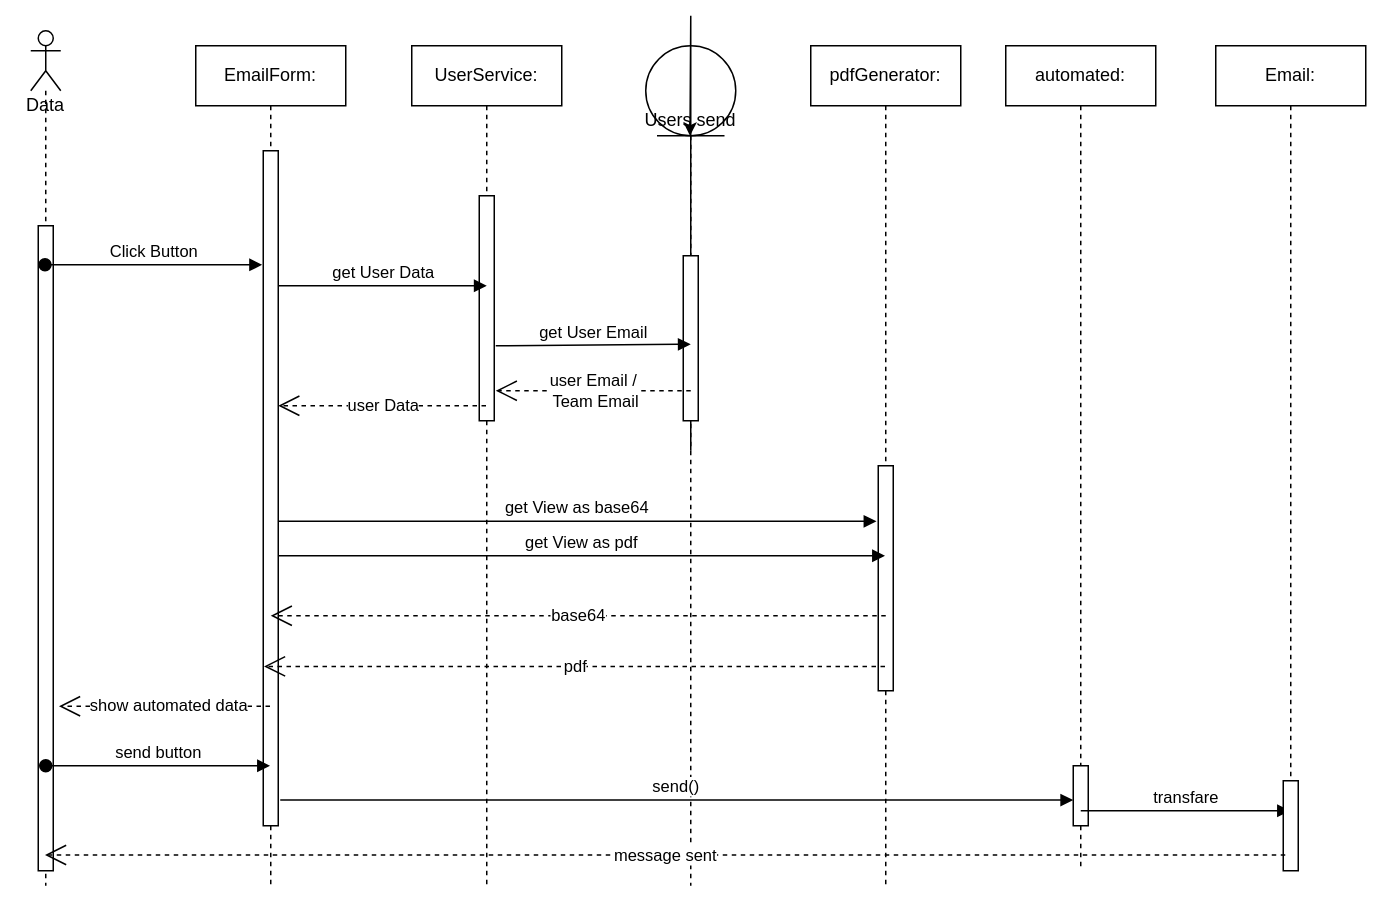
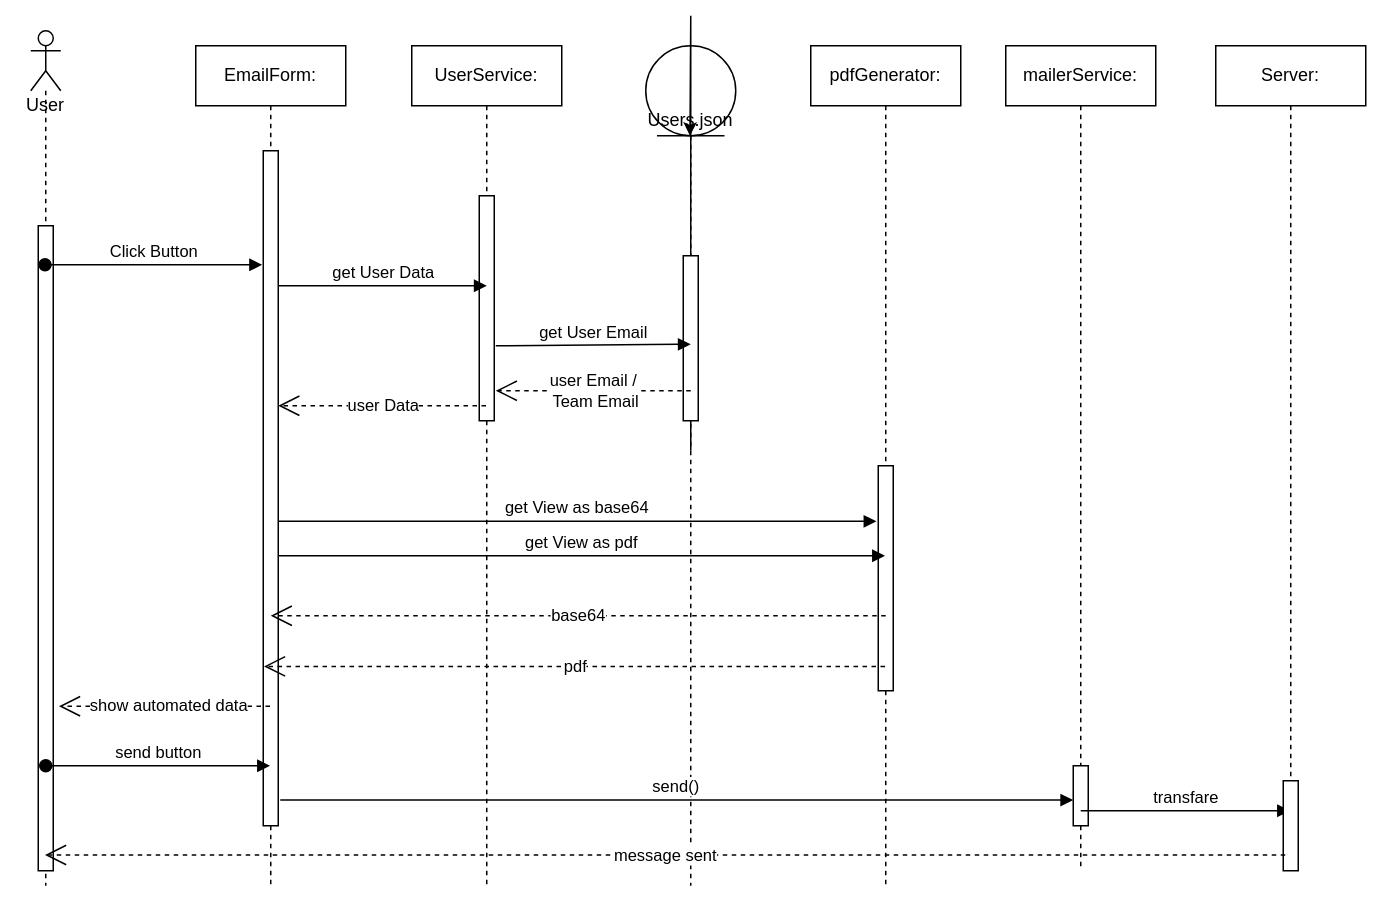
  <mxCell id="0" />
  <mxCell id="1" parent="0" />
  <mxCell id="2" value="EmailForm:" style="shape=umlLifeline;perimeter=lifelinePerimeter;whiteSpace=wrap;html=1;container=1;collapsible=0;recursiveResize=0;outlineConnect=0;" vertex="1" parent="1"><mxGeometry x="130" y="30" width="100" height="560" as="geometry" /></mxCell>
  <mxCell id="3" value="" style="html=1;points=[];perimeter=orthogonalPerimeter;" vertex="1" parent="2"><mxGeometry x="45" y="70" width="10" height="450" as="geometry" /></mxCell>
- <mxCell id="4" value="Data" style="shape=umlLifeline;participant=umlActor;perimeter=lifelinePerimeter;whiteSpace=wrap;html=1;container=1;collapsible=0;recursiveResize=0;verticalAlign=top;spacingTop=36;outlineConnect=0;" vertex="1" parent="1"><mxGeometry x="20" y="20" width="20" height="570" as="geometry" /></mxCell>
+ <mxCell id="4" value="User" style="shape=umlLifeline;participant=umlActor;perimeter=lifelinePerimeter;whiteSpace=wrap;html=1;container=1;collapsible=0;recursiveResize=0;verticalAlign=top;spacingTop=36;outlineConnect=0;" vertex="1" parent="1"><mxGeometry x="20" y="20" width="20" height="570" as="geometry" /></mxCell>
  <mxCell id="5" value="" style="html=1;points=[];perimeter=orthogonalPerimeter;" vertex="1" parent="4"><mxGeometry x="5" y="130" width="10" height="430" as="geometry" /></mxCell>
  <mxCell id="6" value="send button" style="html=1;verticalAlign=bottom;startArrow=oval;startFill=1;endArrow=block;startSize=8;" edge="1" parent="4" target="2"><mxGeometry width="60" relative="1" as="geometry"><mxPoint x="10" y="490" as="sourcePoint" /><mxPoint x="70" y="490" as="targetPoint" /></mxGeometry></mxCell>
  <mxCell id="7" value="Click Button" style="html=1;verticalAlign=bottom;startArrow=oval;startFill=1;endArrow=block;startSize=8;entryX=-0.076;entryY=0.169;entryDx=0;entryDy=0;entryPerimeter=0;" edge="1" parent="1" source="4" target="3"><mxGeometry width="60" relative="1" as="geometry"><mxPoint x="50" y="120" as="sourcePoint" /><mxPoint x="140" y="120" as="targetPoint" /></mxGeometry></mxCell>
  <mxCell id="8" value="UserService:" style="shape=umlLifeline;perimeter=lifelinePerimeter;whiteSpace=wrap;html=1;container=1;collapsible=0;recursiveResize=0;outlineConnect=0;" vertex="1" parent="1"><mxGeometry x="274" y="30" width="100" height="560" as="geometry" /></mxCell>
  <mxCell id="9" value="" style="html=1;points=[];perimeter=orthogonalPerimeter;" vertex="1" parent="8"><mxGeometry x="45" y="100" width="10" height="150" as="geometry" /></mxCell>
  <mxCell id="10" value="get User Data" style="html=1;verticalAlign=bottom;endArrow=block;" edge="1" parent="1" source="3"><mxGeometry width="80" relative="1" as="geometry"><mxPoint x="190" y="200" as="sourcePoint" /><mxPoint x="324" y="190" as="targetPoint" /><Array as="points"><mxPoint x="200" y="190" /></Array></mxGeometry></mxCell>
- <mxCell id="11" value="Users.send" style="shape=umlLifeline;participant=umlEntity;perimeter=lifelinePerimeter;whiteSpace=wrap;html=1;container=1;collapsible=0;recursiveResize=0;verticalAlign=top;spacingTop=36;outlineConnect=0;fontFamily=Helvetica;fontSize=12;fontColor=#000000;align=center;strokeColor=#000000;fillColor=#ffffff;size=60;" vertex="1" parent="1"><mxGeometry x="430" y="30" width="60" height="560" as="geometry" /></mxCell>
+ <mxCell id="11" value="Users.json" style="shape=umlLifeline;participant=umlEntity;perimeter=lifelinePerimeter;whiteSpace=wrap;html=1;container=1;collapsible=0;recursiveResize=0;verticalAlign=top;spacingTop=36;outlineConnect=0;fontFamily=Helvetica;fontSize=12;fontColor=#000000;align=center;strokeColor=#000000;fillColor=#ffffff;size=60;" vertex="1" parent="1"><mxGeometry x="430" y="30" width="60" height="560" as="geometry" /></mxCell>
  <mxCell id="12" style="edgeStyle=orthogonalEdgeStyle;rounded=0;orthogonalLoop=1;jettySize=auto;html=1;" edge="1" parent="11" source="13" target="11"><mxGeometry relative="1" as="geometry" /></mxCell>
  <mxCell id="13" value="" style="html=1;points=[];perimeter=orthogonalPerimeter;" vertex="1" parent="11"><mxGeometry x="25" y="140" width="10" height="110" as="geometry" /></mxCell>
  <mxCell id="14" value="get User Email" style="html=1;verticalAlign=bottom;endArrow=block;" edge="1" parent="1"><mxGeometry width="80" relative="1" as="geometry"><mxPoint x="330" y="230" as="sourcePoint" /><mxPoint x="460" y="229" as="targetPoint" /></mxGeometry></mxCell>
  <mxCell id="15" value="pdfGenerator:" style="shape=umlLifeline;perimeter=lifelinePerimeter;whiteSpace=wrap;html=1;container=1;collapsible=0;recursiveResize=0;outlineConnect=0;" vertex="1" parent="1"><mxGeometry x="540" y="30" width="100" height="560" as="geometry" /></mxCell>
  <mxCell id="16" value="" style="html=1;points=[];perimeter=orthogonalPerimeter;" vertex="1" parent="15"><mxGeometry x="45" y="280" width="10" height="150" as="geometry" /></mxCell>
  <mxCell id="17" value="get View as base64" style="html=1;verticalAlign=bottom;endArrow=block;entryX=-0.117;entryY=0.842;entryDx=0;entryDy=0;entryPerimeter=0;" edge="1" parent="1"><mxGeometry width="80" relative="1" as="geometry"><mxPoint x="185" y="347.08" as="sourcePoint" /><mxPoint x="583.83" y="347.08" as="targetPoint" /></mxGeometry></mxCell>
- <mxCell id="18" value="automated:" style="shape=umlLifeline;perimeter=lifelinePerimeter;whiteSpace=wrap;html=1;container=1;collapsible=0;recursiveResize=0;outlineConnect=0;" vertex="1" parent="1"><mxGeometry x="670" y="30" width="100" height="550" as="geometry" /></mxCell>
+ <mxCell id="18" value="mailerService:" style="shape=umlLifeline;perimeter=lifelinePerimeter;whiteSpace=wrap;html=1;container=1;collapsible=0;recursiveResize=0;outlineConnect=0;" vertex="1" parent="1"><mxGeometry x="670" y="30" width="100" height="550" as="geometry" /></mxCell>
  <mxCell id="19" value="" style="html=1;points=[];perimeter=orthogonalPerimeter;" vertex="1" parent="18"><mxGeometry x="45" y="480" width="10" height="40" as="geometry" /></mxCell>
  <mxCell id="20" value="transfare" style="html=1;verticalAlign=bottom;endArrow=block;" edge="1" parent="18" target="27"><mxGeometry width="80" relative="1" as="geometry"><mxPoint x="50" y="510" as="sourcePoint" /><mxPoint x="140" y="510" as="targetPoint" /></mxGeometry></mxCell>
  <mxCell id="21" value="get View as pdf" style="html=1;verticalAlign=bottom;endArrow=block;" edge="1" parent="1" source="3" target="15"><mxGeometry width="80" relative="1" as="geometry"><mxPoint x="174" y="300" as="sourcePoint" /><mxPoint x="572.83" y="300" as="targetPoint" /><Array as="points"><mxPoint x="530" y="370" /></Array></mxGeometry></mxCell>
  <mxCell id="22" value="user Email /&lt;br&gt;&amp;nbsp;Team Email" style="endArrow=open;endSize=12;dashed=1;html=1;exitX=0.5;exitY=0.818;exitDx=0;exitDy=0;exitPerimeter=0;" edge="1" parent="1" source="13"><mxGeometry width="160" relative="1" as="geometry"><mxPoint x="420" y="250" as="sourcePoint" /><mxPoint x="330" y="260" as="targetPoint" /></mxGeometry></mxCell>
  <mxCell id="23" value="user Data" style="endArrow=open;endSize=12;dashed=1;html=1;" edge="1" parent="1" source="8" target="3"><mxGeometry width="160" relative="1" as="geometry"><mxPoint x="320" y="250" as="sourcePoint" /><mxPoint x="180" y="250.02" as="targetPoint" /><Array as="points"><mxPoint x="290" y="270" /></Array></mxGeometry></mxCell>
  <mxCell id="24" value="pdf" style="endArrow=open;endSize=12;dashed=1;html=1;entryX=0.05;entryY=0.764;entryDx=0;entryDy=0;entryPerimeter=0;" edge="1" parent="1" source="15" target="3"><mxGeometry width="160" relative="1" as="geometry"><mxPoint x="410" y="400" as="sourcePoint" /><mxPoint x="570" y="400" as="targetPoint" /></mxGeometry></mxCell>
  <mxCell id="25" value="base64" style="endArrow=open;endSize=12;dashed=1;html=1;" edge="1" parent="1"><mxGeometry width="160" relative="1" as="geometry"><mxPoint x="590" y="410" as="sourcePoint" /><mxPoint x="180" y="410" as="targetPoint" /></mxGeometry></mxCell>
  <mxCell id="26" value="show automated data" style="endArrow=open;endSize=12;dashed=1;html=1;entryX=1.383;entryY=0.745;entryDx=0;entryDy=0;entryPerimeter=0;" edge="1" parent="1" source="2" target="5"><mxGeometry x="-0.038" width="160" relative="1" as="geometry"><mxPoint x="100" y="460" as="sourcePoint" /><mxPoint x="50" y="490" as="targetPoint" /><mxPoint as="offset" /></mxGeometry></mxCell>
- <mxCell id="27" value="Email:" style="shape=umlLifeline;perimeter=lifelinePerimeter;whiteSpace=wrap;html=1;container=1;collapsible=0;recursiveResize=0;outlineConnect=0;" vertex="1" parent="1"><mxGeometry x="810" y="30" width="100" height="550" as="geometry" /></mxCell>
+ <mxCell id="27" value="Server:" style="shape=umlLifeline;perimeter=lifelinePerimeter;whiteSpace=wrap;html=1;container=1;collapsible=0;recursiveResize=0;outlineConnect=0;" vertex="1" parent="1"><mxGeometry x="810" y="30" width="100" height="550" as="geometry" /></mxCell>
  <mxCell id="28" value="" style="html=1;points=[];perimeter=orthogonalPerimeter;" vertex="1" parent="27"><mxGeometry x="45" y="490" width="10" height="60" as="geometry" /></mxCell>
  <mxCell id="29" value="send()" style="html=1;verticalAlign=bottom;endArrow=block;exitX=1.133;exitY=0.962;exitDx=0;exitDy=0;exitPerimeter=0;" edge="1" parent="1" source="3" target="19"><mxGeometry width="80" relative="1" as="geometry"><mxPoint x="220" y="530" as="sourcePoint" /><mxPoint x="300" y="530" as="targetPoint" /></mxGeometry></mxCell>
  <mxCell id="30" value="message sent" style="endArrow=open;endSize=12;dashed=1;html=1;exitX=0.133;exitY=0.825;exitDx=0;exitDy=0;exitPerimeter=0;" edge="1" parent="1" source="28" target="4"><mxGeometry width="160" relative="1" as="geometry"><mxPoint x="670" y="600" as="sourcePoint" /><mxPoint x="50" y="570" as="targetPoint" /></mxGeometry></mxCell>
